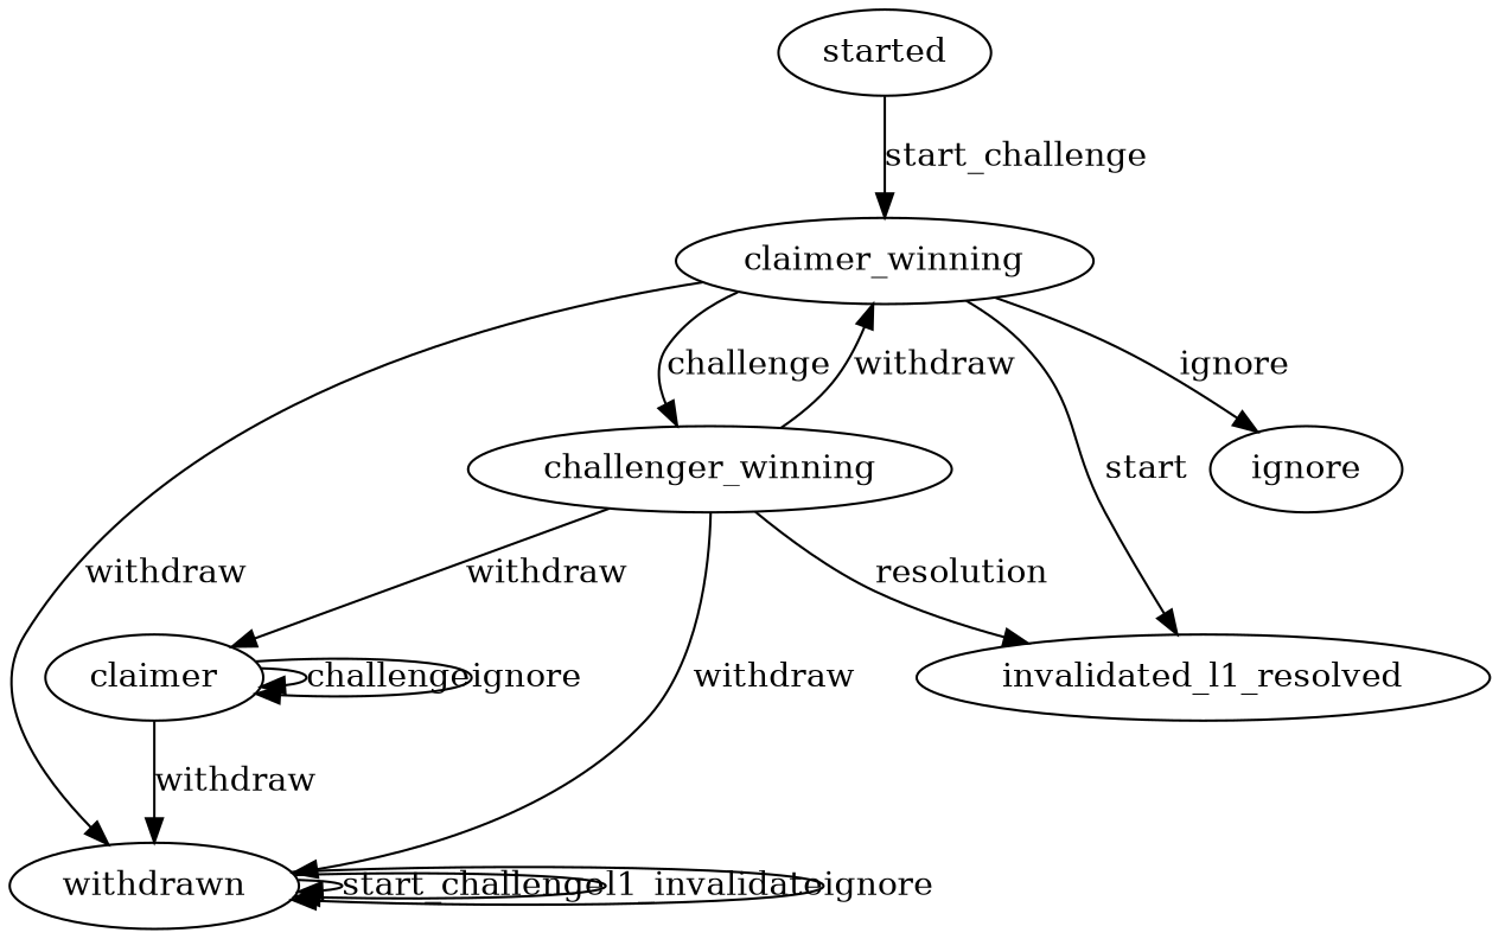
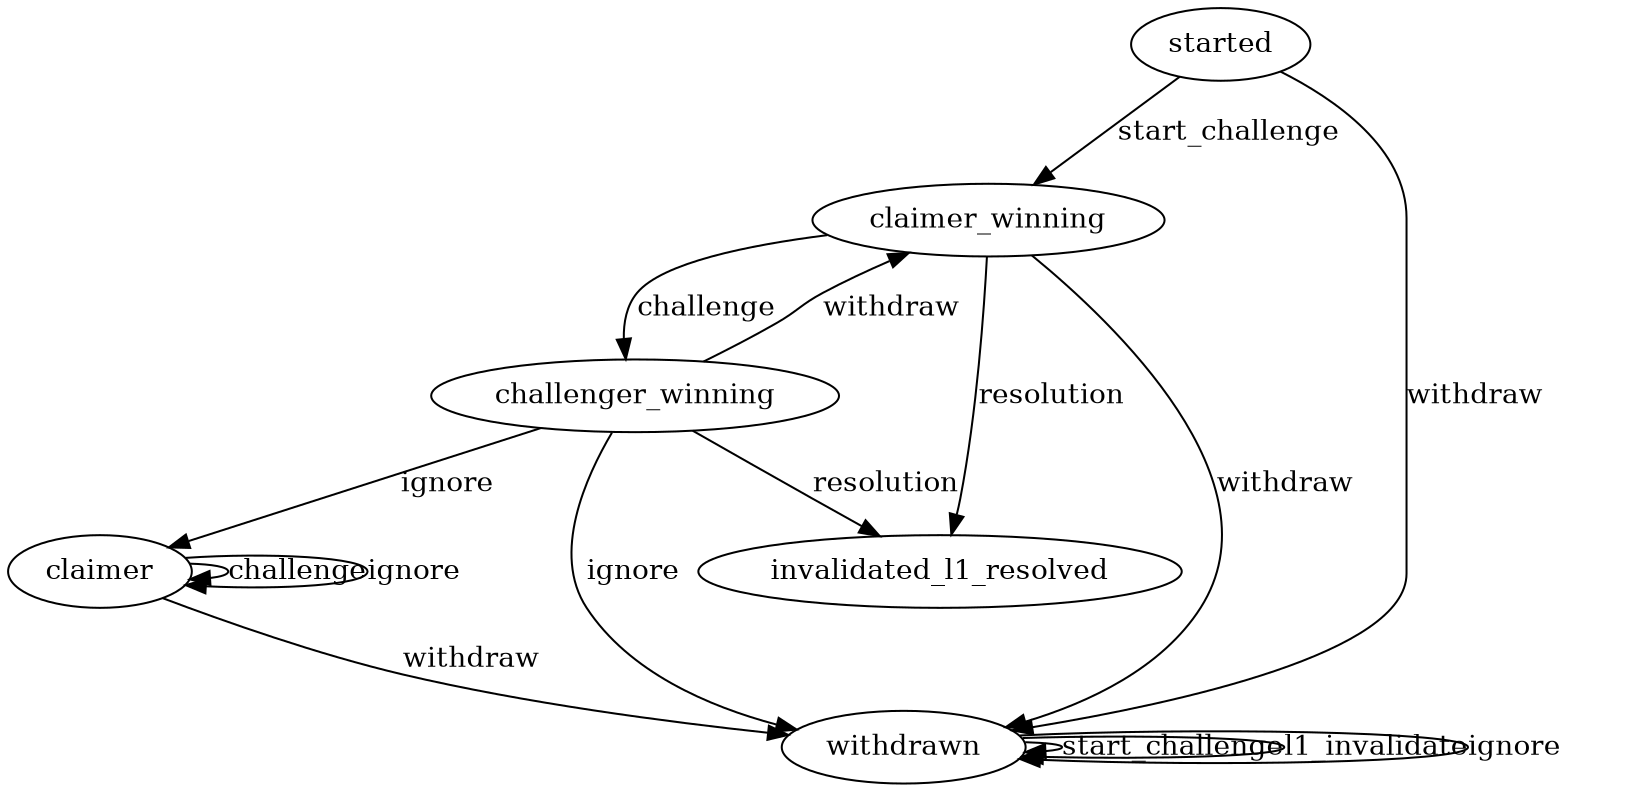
  digraph {
    started
    claimer_winning
    withdrawn
    challenger_winning
    invalidated_l1_resolved
-   ignore
    n7 [label=claimer]
    started -> claimer_winning [label=start_challenge]
+   started -> withdrawn [label=withdraw]
    claimer_winning -> withdrawn [label=withdraw]
    claimer_winning -> challenger_winning [label=challenge]
-   claimer_winning -> invalidated_l1_resolved [label=start]
-   claimer_winning -> ignore [label=ignore]
+   claimer_winning -> invalidated_l1_resolved [label=resolution]
    withdrawn -> withdrawn [label=start_challenge]
    withdrawn -> withdrawn [label=l1_invalidate]
    withdrawn -> withdrawn [label=ignore]
    challenger_winning -> claimer_winning [label=withdraw]
-   challenger_winning -> withdrawn [label=withdraw]
+   challenger_winning -> withdrawn [label=ignore]
    challenger_winning -> invalidated_l1_resolved [label=resolution]
-   challenger_winning -> n7 [label=withdraw]
+   challenger_winning -> n7 [label=ignore]
    n7 -> withdrawn [label=withdraw]
    n7 -> n7 [label=challenge]
    n7 -> n7 [label=ignore]
  }
